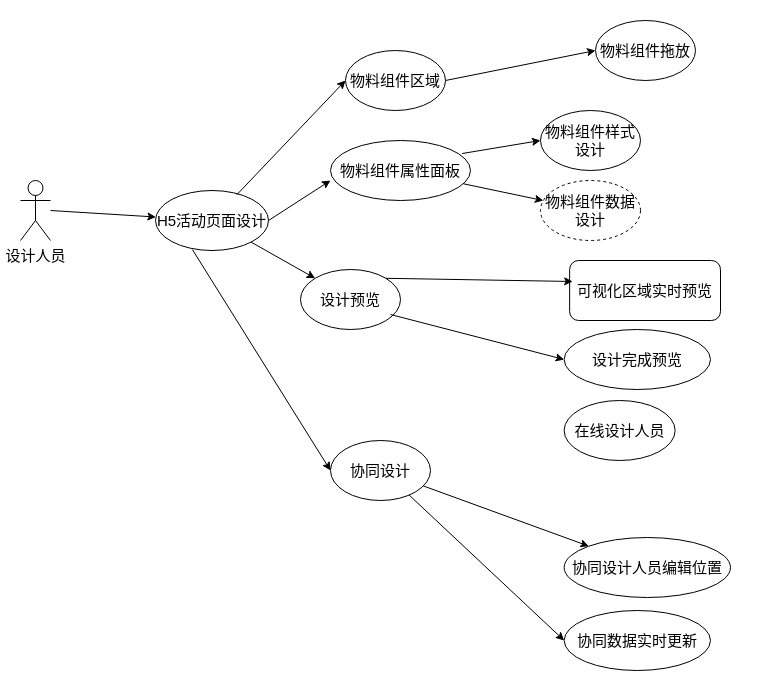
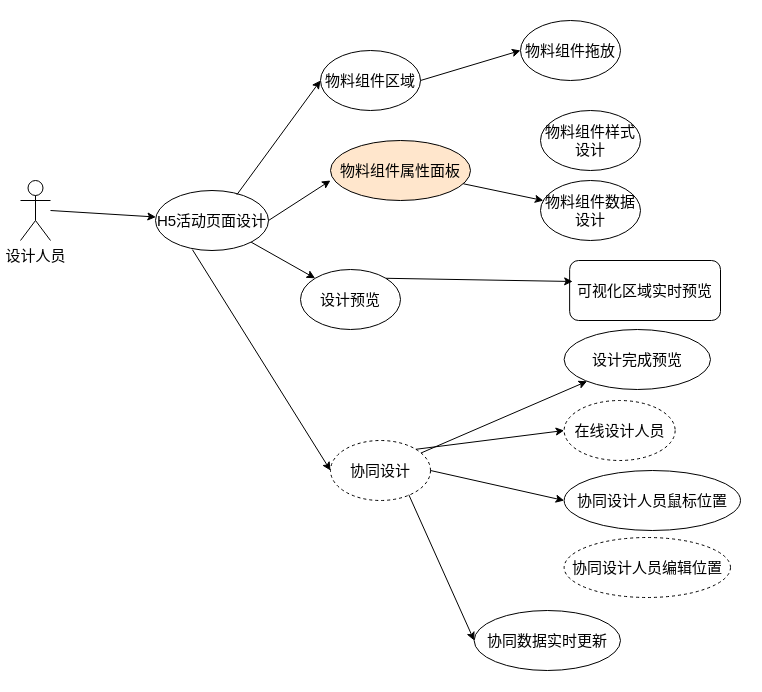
  <mxCell id="0" />
  <mxCell id="1" parent="0" />
  <mxCell id="2" value="设计人员" style="shape=umlActor;verticalLabelPosition=bottom;verticalAlign=top;html=1;outlineConnect=0;fontSize=15;" parent="1" vertex="1"><mxGeometry x="20" y="180" width="30" height="60" as="geometry" /></mxCell>
  <mxCell id="3" value="H5活动页面设计" style="ellipse;whiteSpace=wrap;html=1;fontSize=15;" parent="1" vertex="1"><mxGeometry x="155" y="190" width="113" height="60" as="geometry" /></mxCell>
  <mxCell id="4" value="" style="endArrow=classic;html=1;rounded=0;fontSize=15;" parent="1" target="3" edge="1"><mxGeometry width="50" height="50" relative="1" as="geometry"><mxPoint x="50" y="210" as="sourcePoint" /><mxPoint x="251" y="80" as="targetPoint" /></mxGeometry></mxCell>
- <mxCell id="5" value="物料组件拖放" style="ellipse;whiteSpace=wrap;html=1;fontSize=15;" parent="1" vertex="1"><mxGeometry x="595" y="20" width="100" height="60" as="geometry" /></mxCell>
+ <mxCell id="5" value="物料组件拖放" style="ellipse;whiteSpace=wrap;html=1;fontSize=15;" parent="1" vertex="1"><mxGeometry x="520" y="20" width="100" height="60" as="geometry" /></mxCell>
  <mxCell id="6" value="可视化区域实时预览" style="whiteSpace=wrap;html=1;fontSize=15;rounded=1;" parent="1" vertex="1"><mxGeometry x="569.14" y="260" width="150.86" height="60" as="geometry" /></mxCell>
- <mxCell id="7" value="物料组件属性面板" style="ellipse;whiteSpace=wrap;html=1;fontSize=15;" parent="1" vertex="1"><mxGeometry x="330" y="140" width="140" height="60" as="geometry" /></mxCell>
+ <mxCell id="7" value="物料组件属性面板" style="ellipse;whiteSpace=wrap;html=1;fontSize=15;fillColor=#ffe6cc;" parent="1" vertex="1"><mxGeometry x="330" y="140" width="140" height="60" as="geometry" /></mxCell>
  <mxCell id="8" value="设计预览" style="ellipse;whiteSpace=wrap;html=1;fontSize=15;" parent="1" vertex="1"><mxGeometry x="300" y="269" width="100" height="60" as="geometry" /></mxCell>
  <mxCell id="9" value="物料组件样式设计" style="ellipse;whiteSpace=wrap;html=1;fontSize=15;" parent="1" vertex="1"><mxGeometry x="540" y="110" width="100" height="60" as="geometry" /></mxCell>
- <mxCell id="10" value="物料组件数据设计" style="ellipse;whiteSpace=wrap;html=1;fontSize=15;dashed=1;" parent="1" vertex="1"><mxGeometry x="540" y="180" width="100" height="60" as="geometry" /></mxCell>
+ <mxCell id="10" value="物料组件数据设计" style="ellipse;whiteSpace=wrap;html=1;fontSize=15;" parent="1" vertex="1"><mxGeometry x="540" y="180" width="100" height="60" as="geometry" /></mxCell>
  <mxCell id="11" value="" style="endArrow=classic;html=1;rounded=0;exitX=1;exitY=0;exitDx=0;exitDy=0;entryX=0.02;entryY=0.35;entryDx=0;entryDy=0;entryPerimeter=0;fontSize=15;" parent="1" source="8" target="6" edge="1"><mxGeometry width="50" height="50" relative="1" as="geometry"><mxPoint x="280" y="230" as="sourcePoint" /><mxPoint x="330" y="180" as="targetPoint" /></mxGeometry></mxCell>
  <mxCell id="12" value="" style="endArrow=classic;html=1;rounded=0;exitX=1;exitY=0.5;exitDx=0;exitDy=0;fontSize=15;" parent="1" source="3" edge="1"><mxGeometry width="50" height="50" relative="1" as="geometry"><mxPoint x="280" y="230" as="sourcePoint" /><mxPoint x="330" y="180" as="targetPoint" /></mxGeometry></mxCell>
  <mxCell id="13" value="" style="endArrow=classic;html=1;rounded=0;entryX=0;entryY=0;entryDx=0;entryDy=0;fontSize=15;" parent="1" source="3" target="8" edge="1"><mxGeometry width="50" height="50" relative="1" as="geometry"><mxPoint x="280" y="230" as="sourcePoint" /><mxPoint x="320" y="350" as="targetPoint" /></mxGeometry></mxCell>
- <mxCell id="14" value="" style="endArrow=classic;html=1;rounded=0;entryX=0;entryY=0.5;entryDx=0;entryDy=0;exitX=0.94;exitY=0.217;exitDx=0;exitDy=0;exitPerimeter=0;fontSize=15;" parent="1" source="7" target="9" edge="1"><mxGeometry width="50" height="50" relative="1" as="geometry"><mxPoint x="280" y="230" as="sourcePoint" /><mxPoint x="330" y="180" as="targetPoint" /></mxGeometry></mxCell>
  <mxCell id="15" value="" style="endArrow=classic;html=1;rounded=0;fontSize=15;" parent="1" source="7" target="10" edge="1"><mxGeometry width="50" height="50" relative="1" as="geometry"><mxPoint x="280" y="230" as="sourcePoint" /><mxPoint x="330" y="180" as="targetPoint" /></mxGeometry></mxCell>
- <mxCell id="16" value="协同设计" style="ellipse;whiteSpace=wrap;html=1;fontSize=15;" parent="1" vertex="1"><mxGeometry x="330" y="440" width="100" height="60" as="geometry" /></mxCell>
+ <mxCell id="16" value="协同设计" style="ellipse;whiteSpace=wrap;html=1;fontSize=15;dashed=1;" parent="1" vertex="1"><mxGeometry x="330" y="440" width="100" height="60" as="geometry" /></mxCell>
  <mxCell id="17" value="" style="endArrow=classic;html=1;rounded=0;exitX=0.327;exitY=0.986;exitDx=0;exitDy=0;entryX=0;entryY=0.5;entryDx=0;entryDy=0;exitPerimeter=0;fontSize=15;" parent="1" source="3" target="16" edge="1"><mxGeometry width="50" height="50" relative="1" as="geometry"><mxPoint x="230" y="200" as="sourcePoint" /><mxPoint x="355" y="361" as="targetPoint" /></mxGeometry></mxCell>
- <mxCell id="18" value="在线设计人员" style="ellipse;whiteSpace=wrap;html=1;fontSize=15;" parent="1" vertex="1"><mxGeometry x="563.64" y="400" width="111" height="60" as="geometry" /></mxCell>
- <mxCell id="20" value="协同设计人员编辑位置" style="ellipse;whiteSpace=wrap;html=1;fontSize=15;" parent="1" vertex="1"><mxGeometry x="563.64" y="537" width="166.36" height="60" as="geometry" /></mxCell>
- <mxCell id="21" value="协同数据实时更新" style="ellipse;whiteSpace=wrap;html=1;fontSize=15;" parent="1" vertex="1"><mxGeometry x="563.64" y="610" width="146.36" height="60" as="geometry" /></mxCell>
- <mxCell id="24" value="" style="endArrow=classic;html=1;rounded=0;fontSize=15;" parent="1" source="16" target="20" edge="1"><mxGeometry width="50" height="50" relative="1" as="geometry"><mxPoint x="441.64" y="500" as="sourcePoint" /><mxPoint x="560.64" y="430" as="targetPoint" /></mxGeometry></mxCell>
+ <mxCell id="18" value="在线设计人员" style="ellipse;whiteSpace=wrap;html=1;fontSize=15;dashed=1;" parent="1" vertex="1"><mxGeometry x="563.64" y="400" width="111" height="60" as="geometry" /></mxCell>
+ <mxCell id="19" value="协同设计人员鼠标位置" style="ellipse;whiteSpace=wrap;html=1;fontSize=15;" parent="1" vertex="1"><mxGeometry x="563.64" y="470" width="176.36" height="60" as="geometry" /></mxCell>
+ <mxCell id="20" value="协同设计人员编辑位置" style="ellipse;whiteSpace=wrap;html=1;fontSize=15;dashed=1;" parent="1" vertex="1"><mxGeometry x="563.64" y="537" width="166.36" height="60" as="geometry" /></mxCell>
+ <mxCell id="21" value="协同数据实时更新" style="ellipse;whiteSpace=wrap;html=1;fontSize=15;" parent="1" vertex="1"><mxGeometry x="473.64" y="610" width="146.36" height="60" as="geometry" /></mxCell>
+ <mxCell id="22" value="" style="endArrow=classic;html=1;rounded=0;exitX=1;exitY=0;exitDx=0;exitDy=0;entryX=0;entryY=0.5;entryDx=0;entryDy=0;fontSize=15;" parent="1" source="16" target="18" edge="1"><mxGeometry width="50" height="50" relative="1" as="geometry"><mxPoint x="425.995" y="478.787" as="sourcePoint" /><mxPoint x="921.64" y="640" as="targetPoint" /></mxGeometry></mxCell>
+ <mxCell id="23" value="" style="endArrow=classic;html=1;rounded=0;entryX=0;entryY=0.5;entryDx=0;entryDy=0;exitX=1;exitY=0.5;exitDx=0;exitDy=0;fontSize=15;" parent="1" source="16" target="19" edge="1"><mxGeometry width="50" height="50" relative="1" as="geometry"><mxPoint x="430" y="480" as="sourcePoint" /><mxPoint x="921.64" y="640" as="targetPoint" /></mxGeometry></mxCell>
+ <mxCell id="24" value="" style="endArrow=classic;html=1;rounded=0;fontSize=15;" parent="1" source="16" target="29" edge="1"><mxGeometry width="50" height="50" relative="1" as="geometry"><mxPoint x="441.64" y="500" as="sourcePoint" /><mxPoint x="560.64" y="430" as="targetPoint" /></mxGeometry></mxCell>
  <mxCell id="25" value="" style="endArrow=classic;html=1;rounded=0;exitX=0.783;exitY=0.904;exitDx=0;exitDy=0;entryX=0;entryY=0.5;entryDx=0;entryDy=0;exitPerimeter=0;fontSize=15;" parent="1" source="16" target="21" edge="1"><mxGeometry width="50" height="50" relative="1" as="geometry"><mxPoint x="425.995" y="521.213" as="sourcePoint" /><mxPoint x="560.64" y="501" as="targetPoint" /></mxGeometry></mxCell>
- <mxCell id="26" value="物料组件区域" style="ellipse;whiteSpace=wrap;html=1;fontSize=15;" parent="1" vertex="1"><mxGeometry x="345" y="50" width="100" height="60" as="geometry" /></mxCell>
+ <mxCell id="26" value="物料组件区域" style="ellipse;whiteSpace=wrap;html=1;fontSize=15;" parent="1" vertex="1"><mxGeometry x="320" y="50" width="100" height="60" as="geometry" /></mxCell>
  <mxCell id="27" value="" style="endArrow=classic;html=1;rounded=0;entryX=0;entryY=0.5;entryDx=0;entryDy=0;exitX=1;exitY=0.5;exitDx=0;exitDy=0;fontSize=15;" parent="1" source="26" target="5" edge="1"><mxGeometry width="50" height="50" relative="1" as="geometry"><mxPoint x="428" y="49" as="sourcePoint" /><mxPoint x="530" y="-70" as="targetPoint" /></mxGeometry></mxCell>
  <mxCell id="28" value="" style="endArrow=classic;html=1;rounded=0;exitX=0.72;exitY=0.07;exitDx=0;exitDy=0;exitPerimeter=0;entryX=0;entryY=0.5;entryDx=0;entryDy=0;fontSize=15;" parent="1" source="3" target="26" edge="1"><mxGeometry width="50" height="50" relative="1" as="geometry"><mxPoint x="273" y="220" as="sourcePoint" /><mxPoint x="340" y="190" as="targetPoint" /></mxGeometry></mxCell>
  <mxCell id="29" value="设计完成预览" style="ellipse;whiteSpace=wrap;html=1;fontSize=15;" parent="1" vertex="1"><mxGeometry x="563.64" y="329" width="146.36" height="60" as="geometry" /></mxCell>
- <mxCell id="30" value="" style="endArrow=classic;html=1;rounded=0;exitX=0.9;exitY=0.75;exitDx=0;exitDy=0;entryX=0;entryY=0.5;entryDx=0;entryDy=0;exitPerimeter=0;fontSize=15;" parent="1" source="8" target="29" edge="1"><mxGeometry width="50" height="50" relative="1" as="geometry"><mxPoint x="448" y="309" as="sourcePoint" /><mxPoint x="581" y="291" as="targetPoint" /></mxGeometry></mxCell>
